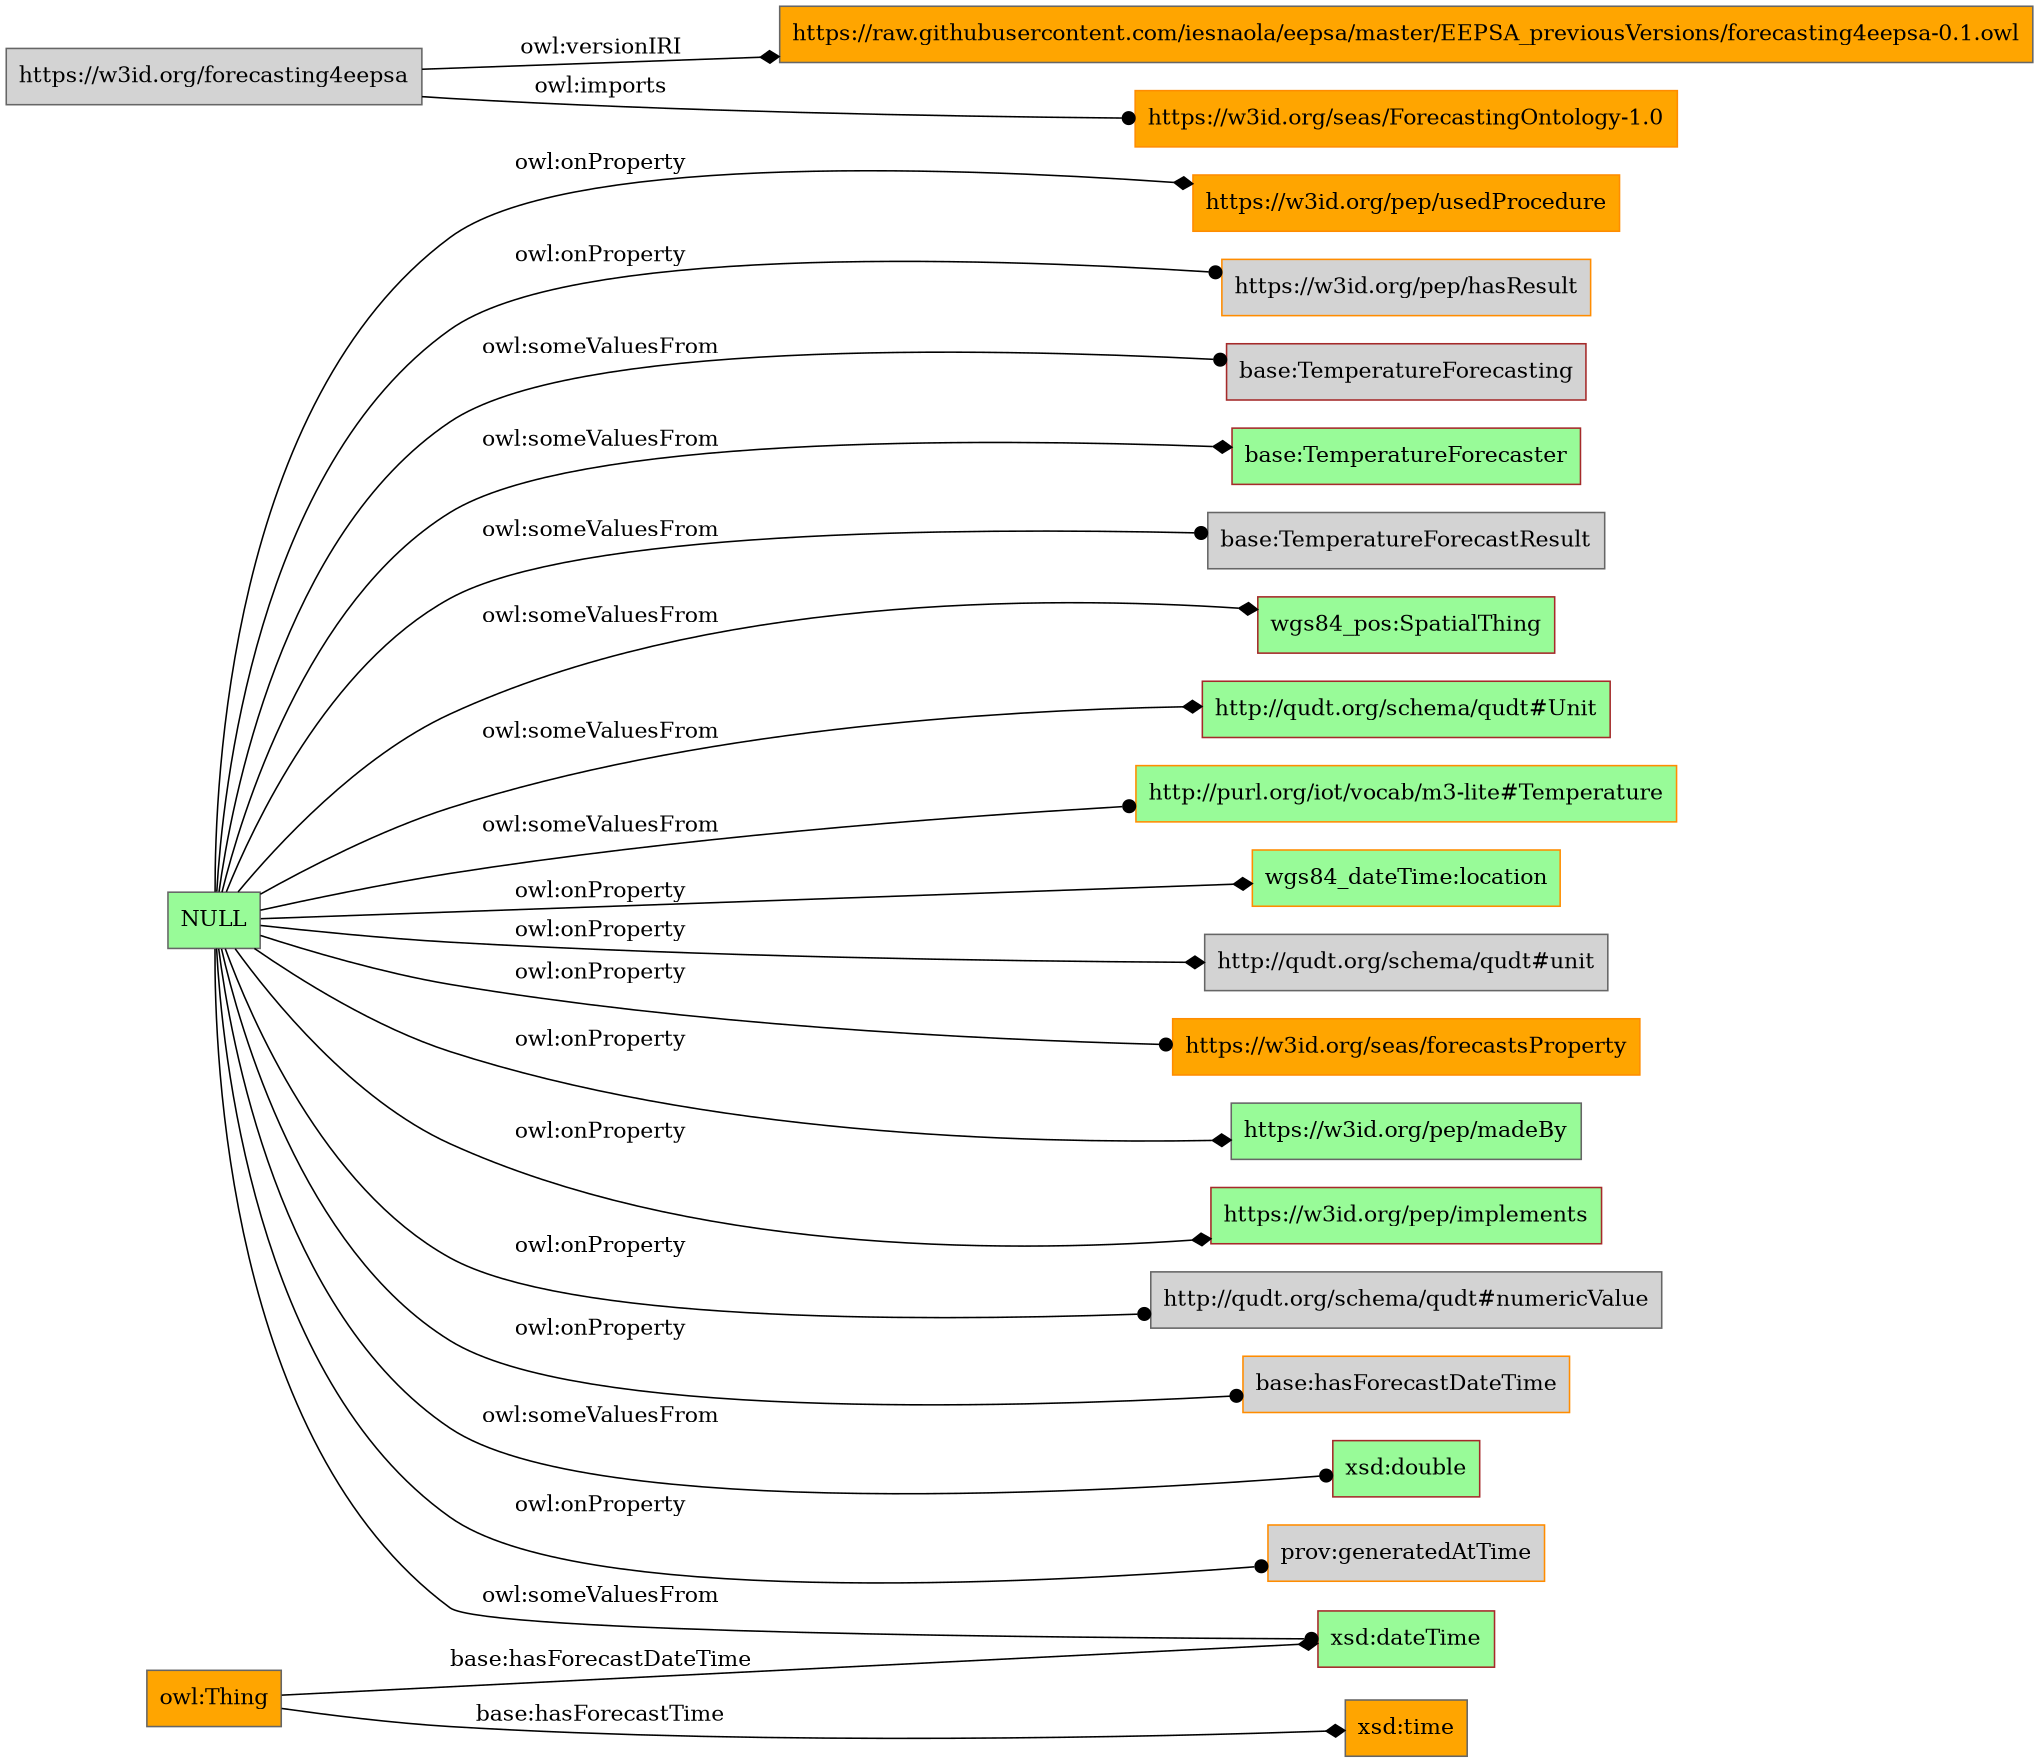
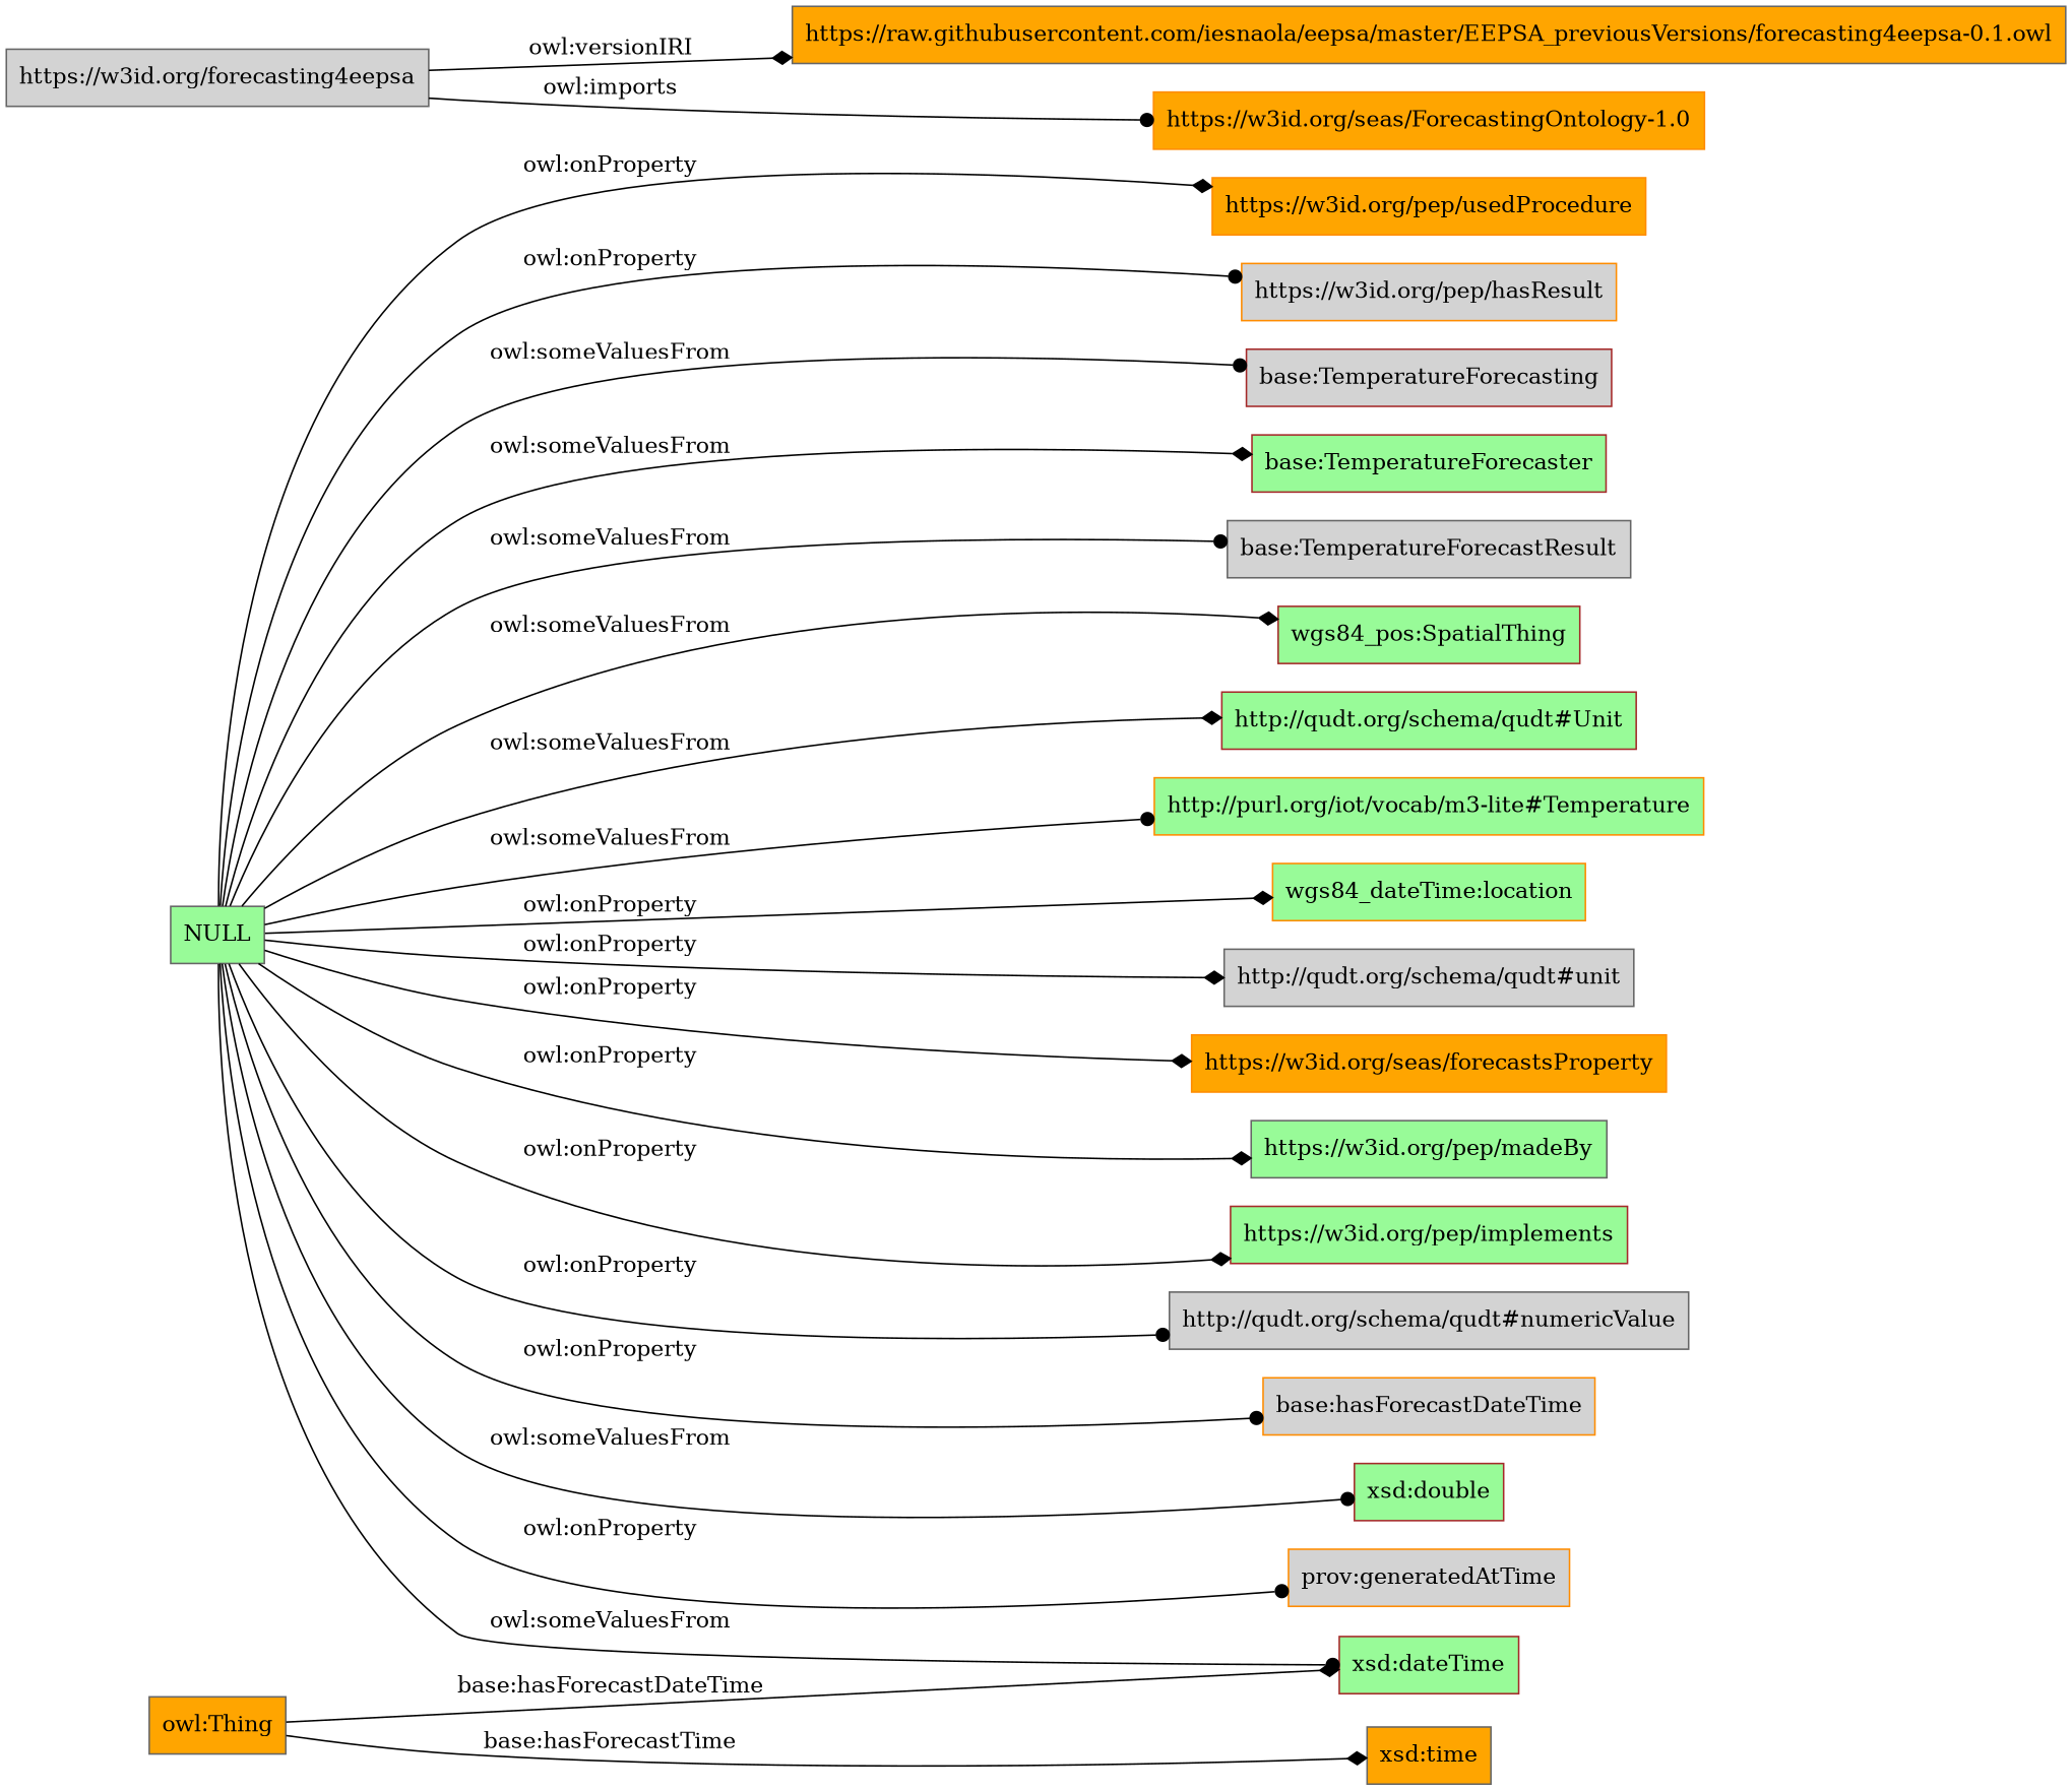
  digraph {
    rankdir=LR
    node [color=gray40 fillcolor=palegreen shape=rectangle style=filled]
    edge [arrowhead=diamond]
    "base:TemperatureForecasting" [color=brown fillcolor=lightgrey]
    NULL
    "base:TemperatureForecaster" [color=brown]
    "base:TemperatureForecastResult" [fillcolor=lightgrey]
    "wgs84_pos:SpatialThing" [color=brown]
    "http://qudt.org/schema/qudt#Unit" [color=brown]
    "http://purl.org/iot/vocab/m3-lite#Temperature" [color=darkorange]
    n8 [color=darkorange label="wgs84_dateTime:location"]
    "http://qudt.org/schema/qudt#unit" [fillcolor=lightgrey]
    "https://w3id.org/seas/forecastsProperty" [color=darkorange fillcolor=orange]
    "https://w3id.org/pep/madeBy"
    "https://w3id.org/pep/implements" [color=brown]
    "http://qudt.org/schema/qudt#numericValue" [fillcolor=lightgrey]
    "base:hasForecastDateTime" [color=darkorange fillcolor=lightgrey]
    "xsd:double" [color=brown]
    "xsd:dateTime" [color=brown]
    "prov:generatedAtTime" [color=darkorange fillcolor=lightgrey]
    "https://w3id.org/pep/usedProcedure" [color=darkorange fillcolor=orange]
    "https://w3id.org/pep/hasResult" [color=darkorange fillcolor=lightgrey]
    "https://w3id.org/forecasting4eepsa" [fillcolor=lightgrey]
    "https://raw.githubusercontent.com/iesnaola/eepsa/master/EEPSA_previousVersions/forecasting4eepsa-0.1.owl" [fillcolor=orange]
    "https://w3id.org/seas/ForecastingOntology-1.0" [color=darkorange fillcolor=orange]
    "owl:Thing" [fillcolor=orange]
    "xsd:time" [fillcolor=orange]
    NULL -> "base:TemperatureForecasting" [arrowhead=dot label="owl:someValuesFrom"]
    NULL -> "base:TemperatureForecaster" [label="owl:someValuesFrom"]
    NULL -> "base:TemperatureForecastResult" [arrowhead=dot label="owl:someValuesFrom"]
    NULL -> "wgs84_pos:SpatialThing" [label="owl:someValuesFrom"]
    NULL -> "http://qudt.org/schema/qudt#Unit" [label="owl:someValuesFrom"]
    NULL -> "http://purl.org/iot/vocab/m3-lite#Temperature" [arrowhead=dot label="owl:someValuesFrom"]
    NULL -> n8 [label="owl:onProperty"]
    NULL -> "http://qudt.org/schema/qudt#unit" [label="owl:onProperty"]
-   NULL -> "https://w3id.org/seas/forecastsProperty" [arrowhead=dot label="owl:onProperty"]
+   NULL -> "https://w3id.org/seas/forecastsProperty" [label="owl:onProperty"]
    NULL -> "https://w3id.org/pep/madeBy" [label="owl:onProperty"]
    NULL -> "https://w3id.org/pep/implements" [label="owl:onProperty"]
    NULL -> "http://qudt.org/schema/qudt#numericValue" [arrowhead=dot label="owl:onProperty"]
    NULL -> "base:hasForecastDateTime" [arrowhead=dot label="owl:onProperty"]
    NULL -> "xsd:double" [arrowhead=dot label="owl:someValuesFrom"]
    NULL -> "xsd:dateTime" [arrowhead=dot label="owl:someValuesFrom"]
    NULL -> "prov:generatedAtTime" [arrowhead=dot label="owl:onProperty"]
    NULL -> "https://w3id.org/pep/usedProcedure" [label="owl:onProperty"]
    NULL -> "https://w3id.org/pep/hasResult" [arrowhead=dot label="owl:onProperty"]
    "https://w3id.org/forecasting4eepsa" -> "https://raw.githubusercontent.com/iesnaola/eepsa/master/EEPSA_previousVersions/forecasting4eepsa-0.1.owl" [label="owl:versionIRI"]
    "https://w3id.org/forecasting4eepsa" -> "https://w3id.org/seas/ForecastingOntology-1.0" [arrowhead=dot label="owl:imports"]
    "owl:Thing" -> "xsd:dateTime" [label="base:hasForecastDateTime"]
    "owl:Thing" -> "xsd:time" [label="base:hasForecastTime"]
  }
